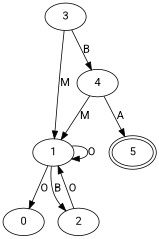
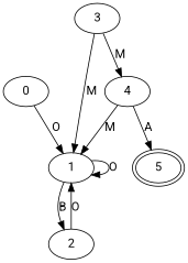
  digraph {
    fontname=Roboto
    node [fontname=Roboto]
    edge [fontname=Roboto]
    0
    1
    2
    3
    4
    5 [peripheries=2]
-   1 -> 0 [label=O]
+   0 -> 1 [label=O]
    1 -> 1 [label=O]
    1 -> 2 [label=B]
    2 -> 1 [label=O]
    3 -> 1 [label=M]
-   3 -> 4 [label=B]
+   3 -> 4 [label=M]
    4 -> 1 [label=M]
    4 -> 5 [label=A]
  }
